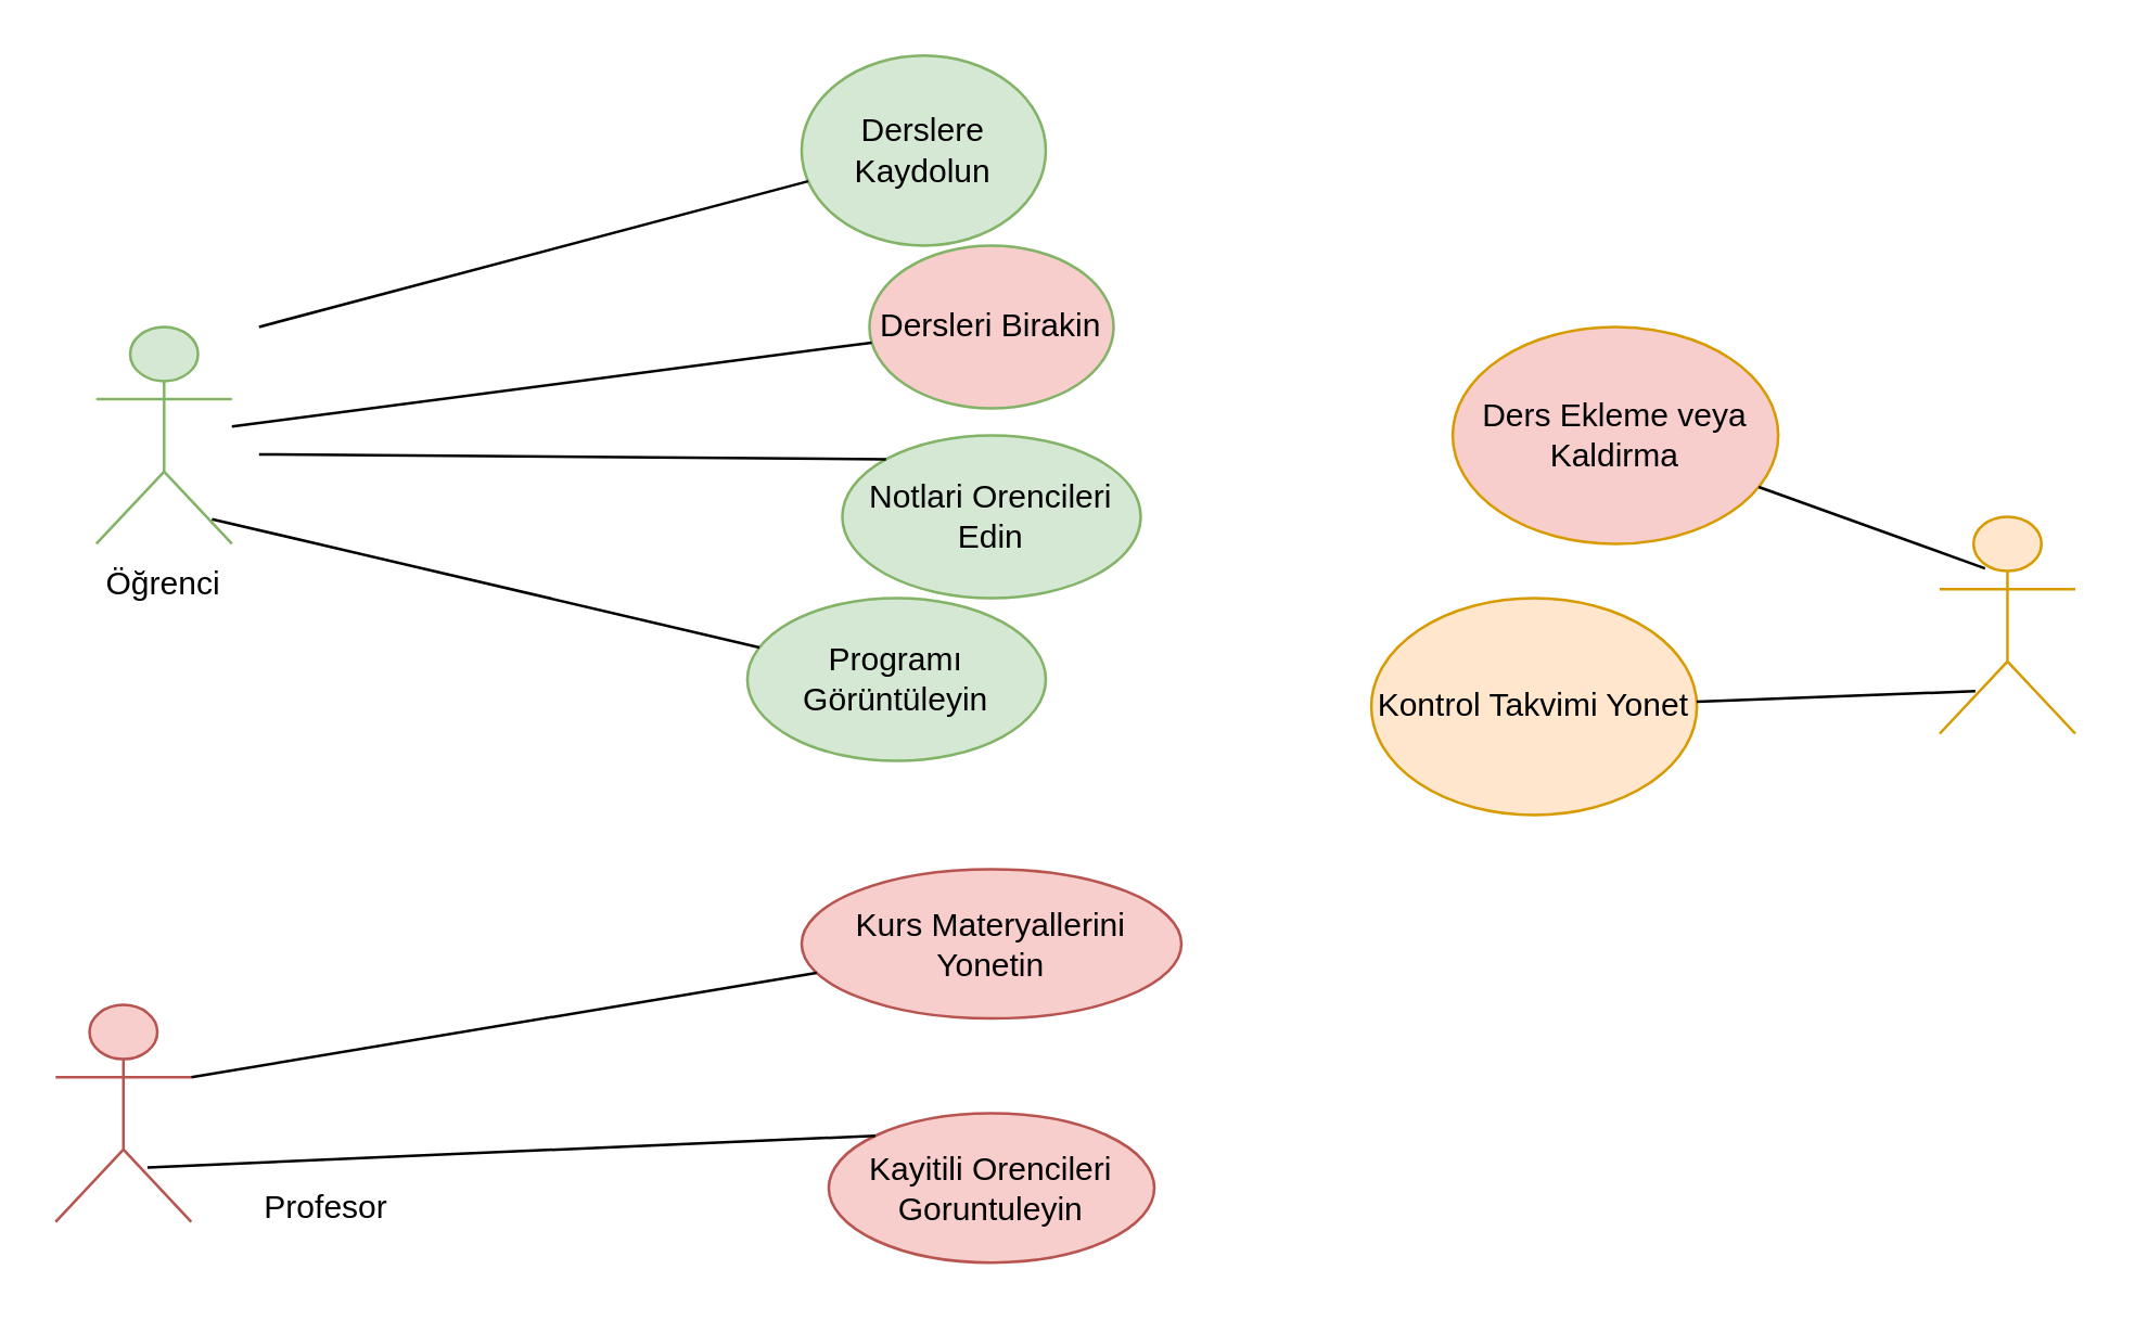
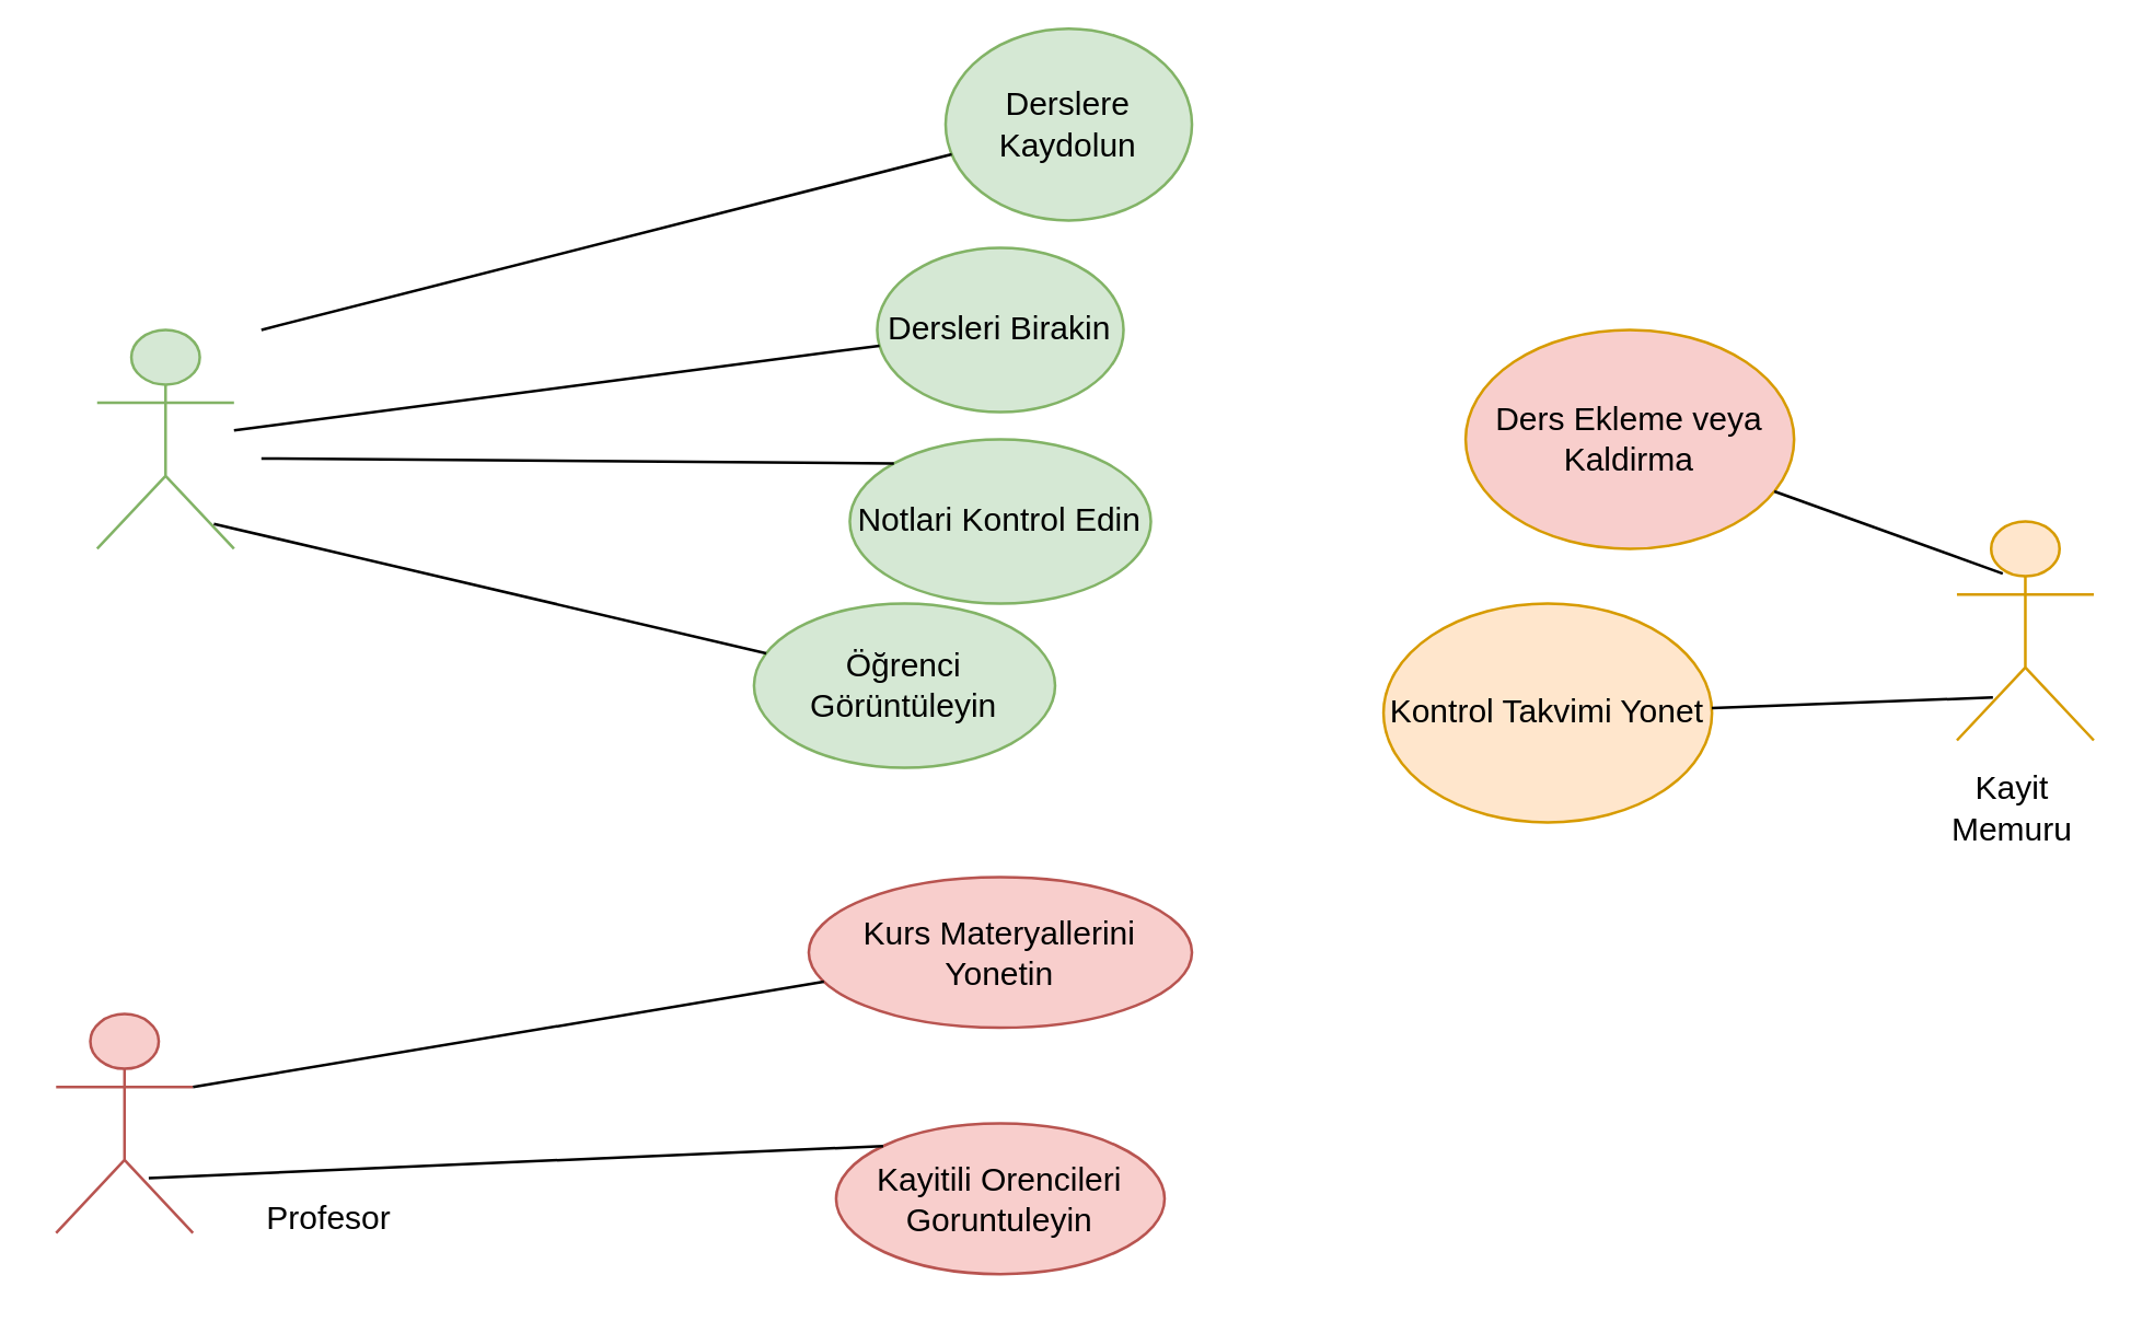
  <mxCell id="0" />
  <mxCell id="1" parent="0" />
- <mxCell id="2" value="Derslere Kaydolun" style="ellipse;whiteSpace=wrap;html=1;fillColor=#d5e8d4;strokeColor=#82b366;" parent="1" vertex="1"><mxGeometry x="295" y="20" width="90" height="70" as="geometry" /></mxCell>
- <mxCell id="3" value="Dersleri Birakin" style="ellipse;whiteSpace=wrap;html=1;fillColor=#f8cecc;strokeColor=#82b366;" parent="1" vertex="1"><mxGeometry x="320" y="90" width="90" height="60" as="geometry" /></mxCell>
- <mxCell id="4" value="Notlari Orencileri Edin" style="ellipse;whiteSpace=wrap;html=1;fillColor=#d5e8d4;strokeColor=#82b366;" parent="1" vertex="1"><mxGeometry x="310" y="160" width="110" height="60" as="geometry" /></mxCell>
+ <mxCell id="2" value="Derslere Kaydolun" style="ellipse;whiteSpace=wrap;html=1;fillColor=#d5e8d4;strokeColor=#82b366;" parent="1" vertex="1"><mxGeometry x="345" y="10" width="90" height="70" as="geometry" /></mxCell>
+ <mxCell id="3" value="Dersleri Birakin" style="ellipse;whiteSpace=wrap;html=1;fillColor=#d5e8d4;strokeColor=#82b366;" parent="1" vertex="1"><mxGeometry x="320" y="90" width="90" height="60" as="geometry" /></mxCell>
+ <mxCell id="4" value="Notlari Kontrol Edin" style="ellipse;whiteSpace=wrap;html=1;fillColor=#d5e8d4;strokeColor=#82b366;" parent="1" vertex="1"><mxGeometry x="310" y="160" width="110" height="60" as="geometry" /></mxCell>
  <mxCell id="5" value="Kurs Materyallerini Yonetin" style="ellipse;whiteSpace=wrap;html=1;fillColor=#f8cecc;strokeColor=#b85450;" parent="1" vertex="1"><mxGeometry x="295" y="320" width="140" height="55" as="geometry" /></mxCell>
  <mxCell id="6" value="Kayitili Orencileri Goruntuleyin" style="ellipse;whiteSpace=wrap;html=1;fillColor=#f8cecc;strokeColor=#b85450;" parent="1" vertex="1"><mxGeometry x="305" y="410" width="120" height="55" as="geometry" /></mxCell>
- <mxCell id="8" value="Öğrenci" style="text;html=1;align=center;verticalAlign=middle;whiteSpace=wrap;rounded=0;" parent="1" vertex="1"><mxGeometry x="30" y="200" width="60" height="30" as="geometry" /></mxCell>
+ <mxCell id="7" value="Kayit Memuru" style="text;html=1;align=center;verticalAlign=middle;whiteSpace=wrap;rounded=0;" parent="1" vertex="1"><mxGeometry x="704.5" y="280" width="60" height="30" as="geometry" /></mxCell>
  <mxCell id="9" value="Ders Ekleme veya Kaldirma" style="ellipse;whiteSpace=wrap;html=1;fillColor=#f8cecc;strokeColor=#d79b00;" parent="1" vertex="1"><mxGeometry x="535" y="120" width="120" height="80" as="geometry" /></mxCell>
  <mxCell id="10" value="Kontrol Takvimi Yonet" style="ellipse;whiteSpace=wrap;html=1;fillColor=#ffe6cc;strokeColor=#d79b00;" parent="1" vertex="1"><mxGeometry x="505" y="220" width="120" height="80" as="geometry" /></mxCell>
- <mxCell id="11" value="Programı Görüntüleyin" style="ellipse;whiteSpace=wrap;html=1;fillColor=#d5e8d4;strokeColor=#82b366;" parent="1" vertex="1"><mxGeometry x="275" y="220" width="110" height="60" as="geometry" /></mxCell>
+ <mxCell id="11" value="Öğrenci Görüntüleyin" style="ellipse;whiteSpace=wrap;html=1;fillColor=#d5e8d4;strokeColor=#82b366;" parent="1" vertex="1"><mxGeometry x="275" y="220" width="110" height="60" as="geometry" /></mxCell>
  <mxCell id="12" value="Profesor" style="text;html=1;align=center;verticalAlign=middle;whiteSpace=wrap;rounded=0;" parent="1" vertex="1"><mxGeometry x="90" y="430" width="60" height="30" as="geometry" /></mxCell>
  <mxCell id="13" value="" style="shape=umlActor;html=1;verticalLabelPosition=bottom;verticalAlign=top;align=center;fillColor=#f8cecc;strokeColor=#b85450;" parent="1" vertex="1"><mxGeometry x="20" y="370" width="50" height="80" as="geometry" /></mxCell>
  <mxCell id="14" value="" style="shape=umlActor;html=1;verticalLabelPosition=bottom;verticalAlign=top;align=center;fillColor=#d5e8d4;strokeColor=#82b366;" parent="1" vertex="1"><mxGeometry x="35" y="120" width="50" height="80" as="geometry" /></mxCell>
  <mxCell id="15" value="" style="shape=umlActor;html=1;verticalLabelPosition=bottom;verticalAlign=top;align=center;fillColor=#ffe6cc;strokeColor=#d79b00;" parent="1" vertex="1"><mxGeometry x="714.5" y="190" width="50" height="80" as="geometry" /></mxCell>
  <mxCell id="16" value="" style="edgeStyle=none;html=1;endArrow=none;verticalAlign=bottom;rounded=0;" parent="1" target="2" edge="1"><mxGeometry width="160" relative="1" as="geometry"><mxPoint x="95" y="120" as="sourcePoint" /><mxPoint x="255" y="120" as="targetPoint" /></mxGeometry></mxCell>
  <mxCell id="17" value="" style="edgeStyle=none;html=1;endArrow=none;verticalAlign=bottom;rounded=0;" parent="1" source="14" target="3" edge="1"><mxGeometry width="160" relative="1" as="geometry"><mxPoint x="105" y="130" as="sourcePoint" /><mxPoint x="307" y="76" as="targetPoint" /></mxGeometry></mxCell>
  <mxCell id="18" value="" style="edgeStyle=none;html=1;endArrow=none;verticalAlign=bottom;rounded=0;entryX=0;entryY=0;entryDx=0;entryDy=0;" parent="1" target="4" edge="1"><mxGeometry width="160" relative="1" as="geometry"><mxPoint x="95" y="167" as="sourcePoint" /><mxPoint x="331" y="136" as="targetPoint" /></mxGeometry></mxCell>
  <mxCell id="19" value="" style="edgeStyle=none;html=1;endArrow=none;verticalAlign=bottom;rounded=0;exitX=0.853;exitY=0.886;exitDx=0;exitDy=0;exitPerimeter=0;" parent="1" source="14" target="11" edge="1"><mxGeometry width="160" relative="1" as="geometry"><mxPoint x="105" y="177" as="sourcePoint" /><mxPoint x="336" y="179" as="targetPoint" /></mxGeometry></mxCell>
  <mxCell id="20" value="" style="edgeStyle=none;html=1;endArrow=none;verticalAlign=bottom;rounded=0;exitX=1;exitY=0.333;exitDx=0;exitDy=0;exitPerimeter=0;" parent="1" source="13" target="5" edge="1"><mxGeometry width="160" relative="1" as="geometry"><mxPoint x="75" y="400" as="sourcePoint" /><mxPoint x="265" y="390" as="targetPoint" /></mxGeometry></mxCell>
  <mxCell id="21" value="" style="edgeStyle=none;html=1;endArrow=none;verticalAlign=bottom;rounded=0;exitX=0.677;exitY=0.749;exitDx=0;exitDy=0;exitPerimeter=0;entryX=0;entryY=0;entryDx=0;entryDy=0;" parent="1" source="13" target="6" edge="1"><mxGeometry width="160" relative="1" as="geometry"><mxPoint x="80" y="407" as="sourcePoint" /><mxPoint x="307" y="378" as="targetPoint" /></mxGeometry></mxCell>
  <mxCell id="22" value="" style="edgeStyle=none;html=1;endArrow=none;verticalAlign=bottom;rounded=0;exitX=0.335;exitY=0.238;exitDx=0;exitDy=0;exitPerimeter=0;" parent="1" source="15" target="9" edge="1"><mxGeometry width="160" relative="1" as="geometry"><mxPoint x="64" y="440" as="sourcePoint" /><mxPoint x="333" y="432" as="targetPoint" /></mxGeometry></mxCell>
  <mxCell id="23" value="" style="edgeStyle=none;html=1;endArrow=none;verticalAlign=bottom;rounded=0;exitX=0.263;exitY=0.804;exitDx=0;exitDy=0;exitPerimeter=0;" parent="1" source="15" target="10" edge="1"><mxGeometry width="160" relative="1" as="geometry"><mxPoint x="736" y="179" as="sourcePoint" /><mxPoint x="665" y="174" as="targetPoint" /><Array as="points" /></mxGeometry></mxCell>
